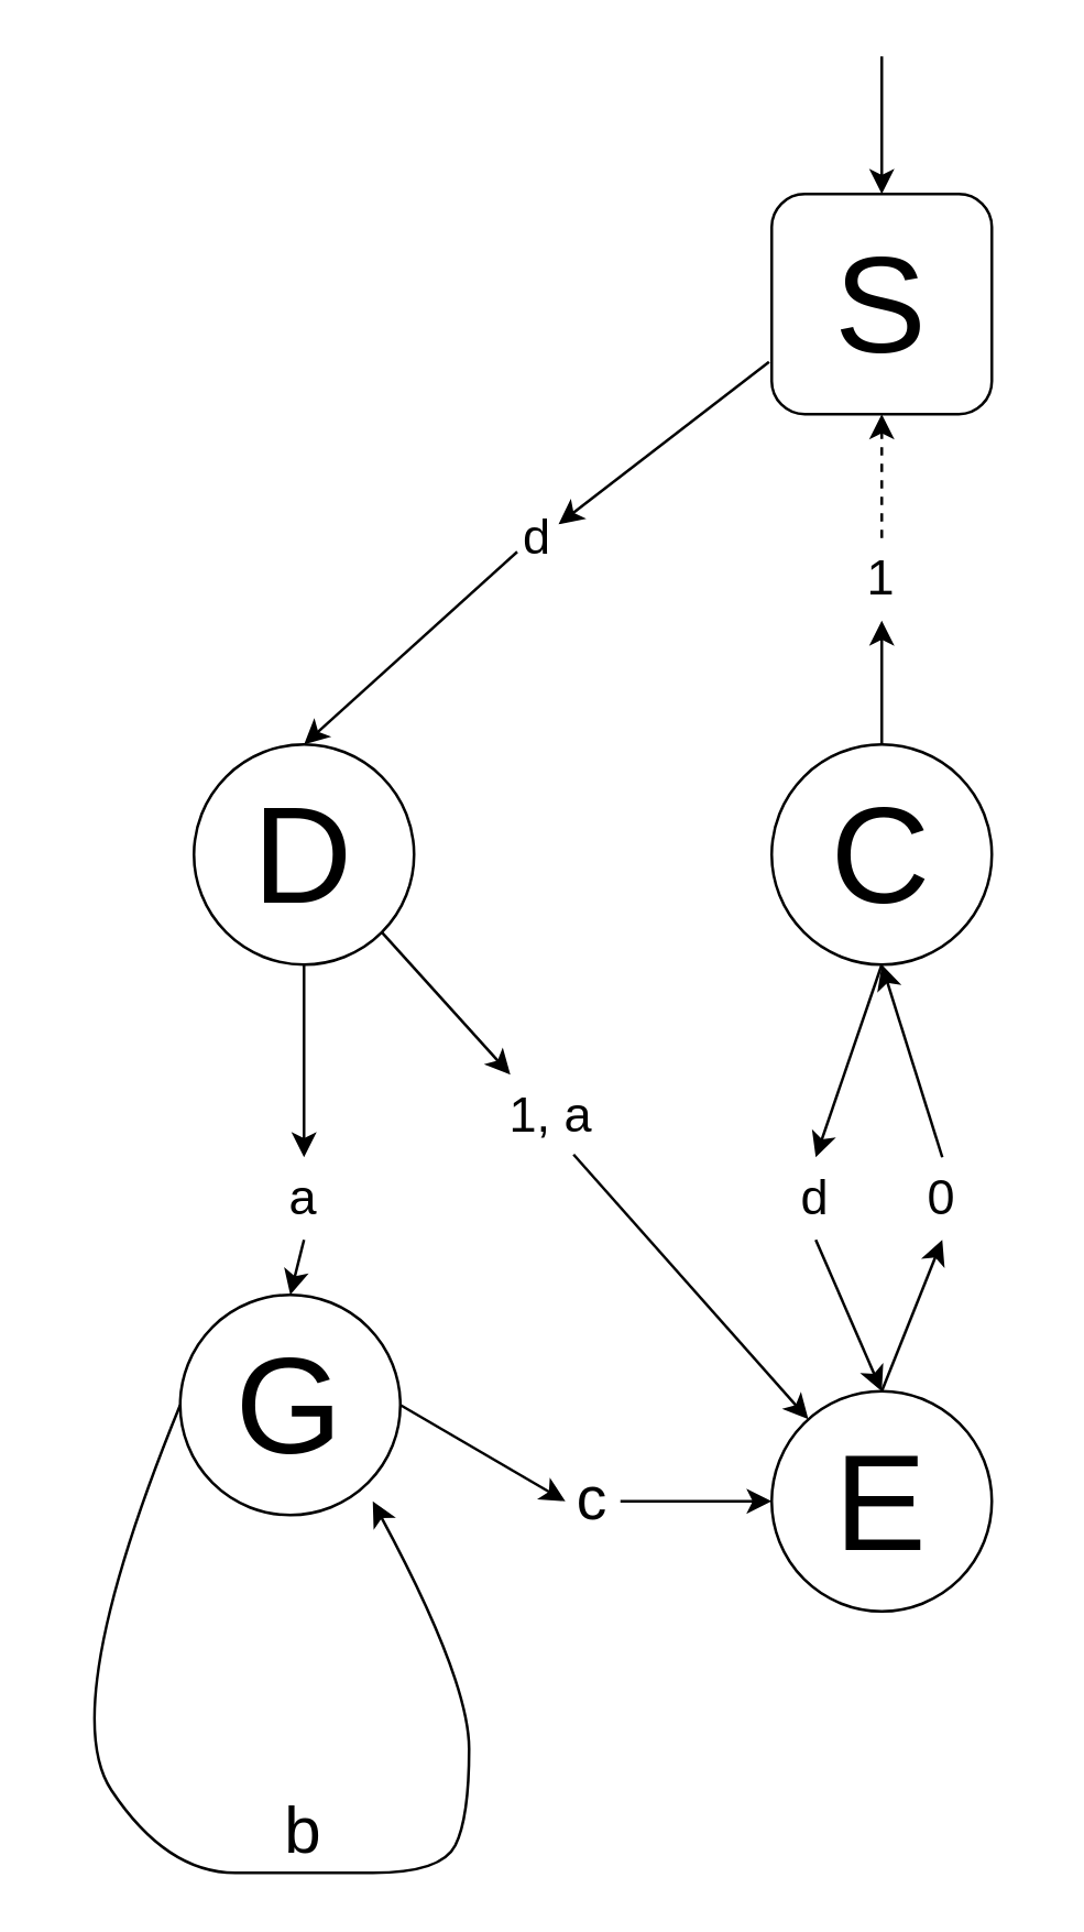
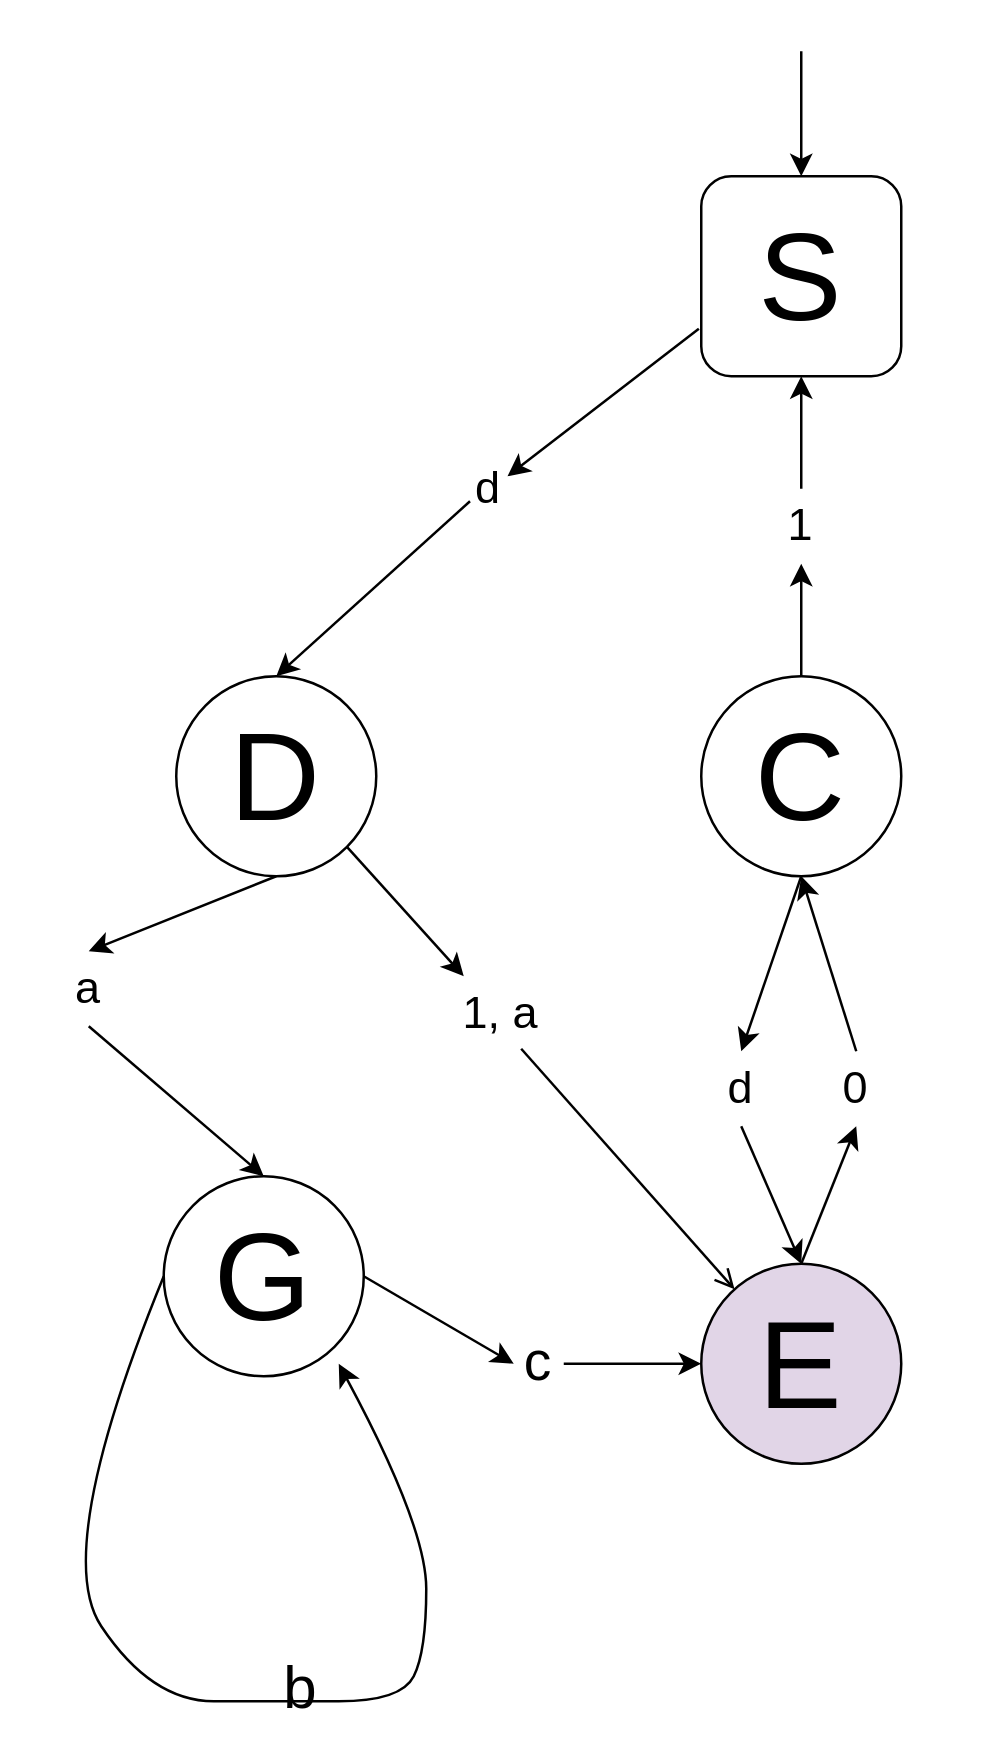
  <mxCell id="0" />
  <mxCell id="1" parent="0" />
  <mxCell id="2" value="&lt;font style=&quot;font-size: 50px;&quot;&gt;S&lt;/font&gt;" style="whiteSpace=wrap;html=1;aspect=fixed;rounded=1;" vertex="1" parent="1"><mxGeometry x="280" y="70" width="80" height="80" as="geometry" /></mxCell>
  <mxCell id="3" value="&lt;font style=&quot;font-size: 50px;&quot;&gt;C&lt;/font&gt;" style="ellipse;whiteSpace=wrap;html=1;aspect=fixed;" vertex="1" parent="1"><mxGeometry x="280" y="270" width="80" height="80" as="geometry" /></mxCell>
  <mxCell id="4" value="&lt;font style=&quot;font-size: 50px;&quot;&gt;D&lt;/font&gt;" style="ellipse;whiteSpace=wrap;html=1;aspect=fixed;" vertex="1" parent="1"><mxGeometry x="70" y="270" width="80" height="80" as="geometry" /></mxCell>
- <mxCell id="5" value="&lt;font style=&quot;font-size: 50px;&quot;&gt;E&lt;/font&gt;" style="ellipse;whiteSpace=wrap;html=1;aspect=fixed;" vertex="1" parent="1"><mxGeometry x="280" y="505" width="80" height="80" as="geometry" /></mxCell>
+ <mxCell id="5" value="&lt;font style=&quot;font-size: 50px;&quot;&gt;E&lt;/font&gt;" style="ellipse;whiteSpace=wrap;html=1;aspect=fixed;fillColor=#e1d5e7;" vertex="1" parent="1"><mxGeometry x="280" y="505" width="80" height="80" as="geometry" /></mxCell>
  <mxCell id="6" value="&lt;font style=&quot;font-size: 50px;&quot;&gt;G&lt;/font&gt;" style="ellipse;whiteSpace=wrap;html=1;aspect=fixed;" vertex="1" parent="1"><mxGeometry x="65" y="470" width="80" height="80" as="geometry" /></mxCell>
  <mxCell id="7" value="" style="endArrow=classic;html=1;rounded=0;entryX=0.5;entryY=0;entryDx=0;entryDy=0;" edge="1" parent="1" target="2"><mxGeometry width="50" height="50" relative="1" as="geometry"><mxPoint x="320" y="20" as="sourcePoint" /><mxPoint x="260" y="30" as="targetPoint" /></mxGeometry></mxCell>
- <mxCell id="8" value="" style="endArrow=classic;html=1;rounded=0;entryX=0.5;entryY=1;entryDx=0;entryDy=0;exitX=0.5;exitY=0;exitDx=0;exitDy=0;dashed=1;" edge="1" parent="1" source="10" target="2"><mxGeometry width="50" height="50" relative="1" as="geometry"><mxPoint x="284" y="220" as="sourcePoint" /><mxPoint x="334" y="170" as="targetPoint" /></mxGeometry></mxCell>
+ <mxCell id="8" value="" style="endArrow=classic;html=1;rounded=0;entryX=0.5;entryY=1;entryDx=0;entryDy=0;exitX=0.5;exitY=0;exitDx=0;exitDy=0;" edge="1" parent="1" source="10" target="2"><mxGeometry width="50" height="50" relative="1" as="geometry"><mxPoint x="284" y="220" as="sourcePoint" /><mxPoint x="334" y="170" as="targetPoint" /></mxGeometry></mxCell>
  <mxCell id="9" value="" style="endArrow=classic;html=1;rounded=0;entryX=0.5;entryY=1;entryDx=0;entryDy=0;exitX=0.5;exitY=0;exitDx=0;exitDy=0;" edge="1" parent="1" source="3" target="10"><mxGeometry width="50" height="50" relative="1" as="geometry"><mxPoint x="320" y="270" as="sourcePoint" /><mxPoint x="320" y="150" as="targetPoint" /></mxGeometry></mxCell>
  <mxCell id="10" value="&lt;font style=&quot;font-size: 18px;&quot;&gt;1&lt;/font&gt;" style="text;html=1;strokeColor=none;fillColor=none;align=center;verticalAlign=middle;whiteSpace=wrap;rounded=0;" vertex="1" parent="1"><mxGeometry x="290" y="195" width="60" height="30" as="geometry" /></mxCell>
  <mxCell id="11" value="" style="endArrow=classic;html=1;rounded=0;exitX=0.5;exitY=0;exitDx=0;exitDy=0;entryX=0.5;entryY=0;entryDx=0;entryDy=0;" edge="1" parent="1" target="13"><mxGeometry width="50" height="50" relative="1" as="geometry"><mxPoint x="320" y="350" as="sourcePoint" /><mxPoint x="284" y="430" as="targetPoint" /></mxGeometry></mxCell>
  <mxCell id="12" value="" style="endArrow=classic;html=1;rounded=0;exitX=0.5;exitY=1;exitDx=0;exitDy=0;entryX=0.5;entryY=0;entryDx=0;entryDy=0;" edge="1" parent="1" target="5" source="13"><mxGeometry width="50" height="50" relative="1" as="geometry"><mxPoint x="320" y="360" as="sourcePoint" /><mxPoint x="320" y="500" as="targetPoint" /></mxGeometry></mxCell>
  <mxCell id="13" value="&lt;font style=&quot;font-size: 18px;&quot;&gt;d&lt;/font&gt;" style="text;html=1;strokeColor=none;fillColor=none;align=center;verticalAlign=middle;whiteSpace=wrap;rounded=0;direction=east;" vertex="1" parent="1"><mxGeometry x="266" y="420" width="60" height="30" as="geometry" /></mxCell>
  <mxCell id="14" value="" style="endArrow=classic;html=1;rounded=0;exitX=0.5;exitY=0;exitDx=0;exitDy=0;entryX=0.5;entryY=1;entryDx=0;entryDy=0;" edge="1" parent="1" target="3" source="16"><mxGeometry width="50" height="50" relative="1" as="geometry"><mxPoint x="344" y="430" as="sourcePoint" /><mxPoint x="380" y="350" as="targetPoint" /></mxGeometry></mxCell>
  <mxCell id="15" value="" style="endArrow=classic;html=1;rounded=0;entryX=0.5;entryY=1;entryDx=0;entryDy=0;exitX=0.5;exitY=0;exitDx=0;exitDy=0;" edge="1" parent="1" source="5" target="16"><mxGeometry width="50" height="50" relative="1" as="geometry"><mxPoint x="380" y="505" as="sourcePoint" /><mxPoint x="380" y="360" as="targetPoint" /></mxGeometry></mxCell>
  <mxCell id="16" value="&lt;font style=&quot;font-size: 18px;&quot;&gt;0&lt;/font&gt;" style="text;html=1;strokeColor=none;fillColor=none;align=center;verticalAlign=middle;whiteSpace=wrap;rounded=0;direction=east;" vertex="1" parent="1"><mxGeometry x="312" y="420" width="60" height="30" as="geometry" /></mxCell>
  <mxCell id="17" value="" style="endArrow=classic;html=1;rounded=0;exitX=-0.012;exitY=0.763;exitDx=0;exitDy=0;entryX=0.75;entryY=0;entryDx=0;entryDy=0;exitPerimeter=0;" edge="1" parent="1" target="19" source="2"><mxGeometry width="50" height="50" relative="1" as="geometry"><mxPoint x="200" y="130" as="sourcePoint" /><mxPoint x="164" y="210" as="targetPoint" /></mxGeometry></mxCell>
  <mxCell id="18" value="" style="endArrow=classic;html=1;rounded=0;exitX=0.25;exitY=1;exitDx=0;exitDy=0;entryX=0.5;entryY=0;entryDx=0;entryDy=0;" edge="1" parent="1" source="19" target="4"><mxGeometry width="50" height="50" relative="1" as="geometry"><mxPoint x="200" y="140" as="sourcePoint" /><mxPoint x="200" y="285" as="targetPoint" /></mxGeometry></mxCell>
  <mxCell id="19" value="&lt;font style=&quot;font-size: 18px;&quot;&gt;d&lt;/font&gt;" style="text;html=1;strokeColor=none;fillColor=none;align=center;verticalAlign=middle;whiteSpace=wrap;rounded=0;direction=east;" vertex="1" parent="1"><mxGeometry x="180" y="190" width="30" height="10" as="geometry" /></mxCell>
  <mxCell id="20" value="" style="endArrow=classic;html=1;rounded=0;exitX=0.5;exitY=1;exitDx=0;exitDy=0;entryX=0.5;entryY=0;entryDx=0;entryDy=0;" edge="1" parent="1" target="22" source="4"><mxGeometry width="50" height="50" relative="1" as="geometry"><mxPoint x="110" y="350" as="sourcePoint" /><mxPoint x="74" y="430" as="targetPoint" /></mxGeometry></mxCell>
  <mxCell id="21" value="" style="endArrow=classic;html=1;rounded=0;exitX=0.5;exitY=1;exitDx=0;exitDy=0;entryX=0.5;entryY=0;entryDx=0;entryDy=0;" edge="1" parent="1" source="22" target="6"><mxGeometry width="50" height="50" relative="1" as="geometry"><mxPoint x="110" y="360" as="sourcePoint" /><mxPoint x="110" y="505" as="targetPoint" /></mxGeometry></mxCell>
- <mxCell id="22" value="&lt;font style=&quot;font-size: 18px;&quot;&gt;a&lt;/font&gt;" style="text;html=1;strokeColor=none;fillColor=none;align=center;verticalAlign=middle;whiteSpace=wrap;rounded=0;direction=east;" vertex="1" parent="1"><mxGeometry x="80" y="420" width="60" height="30" as="geometry" /></mxCell>
+ <mxCell id="22" value="&lt;font style=&quot;font-size: 18px;&quot;&gt;a&lt;/font&gt;" style="text;html=1;strokeColor=none;fillColor=none;align=center;verticalAlign=middle;whiteSpace=wrap;rounded=0;direction=east;" vertex="1" parent="1"><mxGeometry x="5" y="380" width="60" height="30" as="geometry" /></mxCell>
  <mxCell id="23" value="" style="endArrow=classic;html=1;rounded=0;exitX=1;exitY=0.5;exitDx=0;exitDy=0;entryX=0;entryY=0.5;entryDx=0;entryDy=0;" edge="1" parent="1" source="25" target="5"><mxGeometry width="50" height="50" relative="1" as="geometry"><mxPoint x="200" y="570" as="sourcePoint" /><mxPoint x="250" y="520" as="targetPoint" /></mxGeometry></mxCell>
  <mxCell id="24" value="" style="endArrow=classic;html=1;rounded=0;exitX=1;exitY=0.5;exitDx=0;exitDy=0;entryX=0;entryY=0.5;entryDx=0;entryDy=0;" edge="1" parent="1" source="6" target="25"><mxGeometry width="50" height="50" relative="1" as="geometry"><mxPoint x="150" y="545" as="sourcePoint" /><mxPoint x="280" y="545" as="targetPoint" /></mxGeometry></mxCell>
  <mxCell id="25" value="c" style="text;html=1;strokeColor=none;fillColor=none;align=center;verticalAlign=middle;whiteSpace=wrap;rounded=0;fontSize=22;" vertex="1" parent="1"><mxGeometry x="205" y="537.5" width="20" height="15" as="geometry" /></mxCell>
  <mxCell id="26" value="" style="endArrow=classic;html=1;rounded=0;exitX=1;exitY=1;exitDx=0;exitDy=0;entryX=0.25;entryY=0;entryDx=0;entryDy=0;" edge="1" parent="1" target="28" source="4"><mxGeometry width="50" height="50" relative="1" as="geometry"><mxPoint x="190" y="320" as="sourcePoint" /><mxPoint x="154" y="400" as="targetPoint" /></mxGeometry></mxCell>
- <mxCell id="27" value="" style="endArrow=classic;html=1;rounded=0;exitX=0.633;exitY=0.967;exitDx=0;exitDy=0;exitPerimeter=0;" edge="1" parent="1" source="28" target="5"><mxGeometry width="50" height="50" relative="1" as="geometry"><mxPoint x="190" y="330" as="sourcePoint" /><mxPoint x="190" y="475" as="targetPoint" /></mxGeometry></mxCell>
+ <mxCell id="27" value="" style="endArrow=open;html=1;rounded=0;exitX=0.633;exitY=0.967;exitDx=0;exitDy=0;exitPerimeter=0;" edge="1" parent="1" source="28" target="5"><mxGeometry width="50" height="50" relative="1" as="geometry"><mxPoint x="190" y="330" as="sourcePoint" /><mxPoint x="190" y="475" as="targetPoint" /></mxGeometry></mxCell>
  <mxCell id="28" value="&lt;font style=&quot;font-size: 18px;&quot;&gt;1, a&lt;/font&gt;" style="text;html=1;strokeColor=none;fillColor=none;align=center;verticalAlign=middle;whiteSpace=wrap;rounded=0;direction=east;" vertex="1" parent="1"><mxGeometry x="170" y="390" width="60" height="30" as="geometry" /></mxCell>
  <mxCell id="29" value="" style="curved=1;endArrow=classic;html=1;rounded=0;entryX=0.875;entryY=0.938;entryDx=0;entryDy=0;entryPerimeter=0;exitX=0;exitY=0.5;exitDx=0;exitDy=0;" edge="1" parent="1" source="6" target="6"><mxGeometry width="50" height="50" relative="1" as="geometry"><mxPoint x="60" y="720" as="sourcePoint" /><mxPoint x="20" y="600" as="targetPoint" /><Array as="points"><mxPoint x="20" y="620" /><mxPoint x="60" y="680" /><mxPoint x="110" y="680" /><mxPoint x="160" y="680" /><mxPoint x="170" y="660" /><mxPoint x="170" y="610" /></Array></mxGeometry></mxCell>
- <mxCell id="30" value="b" style="text;html=1;strokeColor=none;fillColor=none;align=center;verticalAlign=middle;whiteSpace=wrap;rounded=0;fontSize=24;" vertex="1" parent="1"><mxGeometry x="80" y="650" width="60" height="30" as="geometry" /></mxCell>
+ <mxCell id="30" value="b" style="text;html=1;strokeColor=none;fillColor=none;align=center;verticalAlign=middle;whiteSpace=wrap;rounded=0;fontSize=24;" vertex="1" parent="1"><mxGeometry x="90" y="660" width="60" height="30" as="geometry" /></mxCell>
